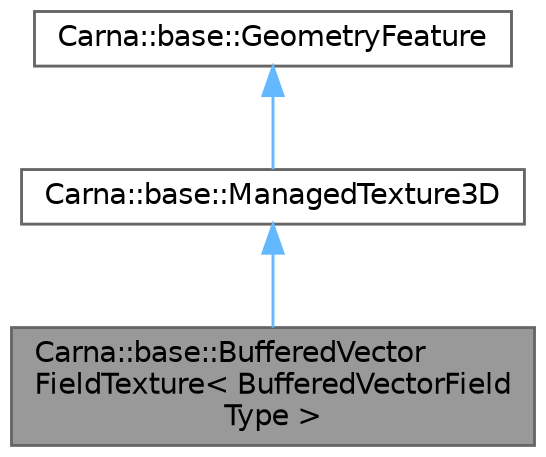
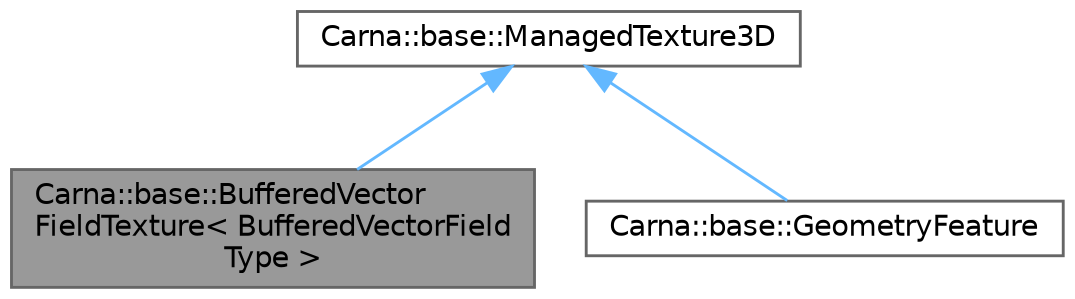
  digraph {
    node [color=gray40 fillcolor=white fontname=Helvetica fontsize=10 shape=box style=filled]
    edge [color=steelblue1 dir=back fontname=Helvetica fontsize=10 labelfontname=Helvetica labelfontsize=10 style=solid]
    n1 [fillcolor=grey60 fontcolor=black height=0.2 label="Carna::base::BufferedVector\lFieldTexture\< BufferedVectorField\lType \>" width=0.4]
    n2 [height=0.2 label="Carna::base::ManagedTexture3D" width=0.4]
    n3 [height=0.2 label="Carna::base::GeometryFeature" width=0.4]
    n2 -> n1
-   n3 -> n2
+   n2 -> n3
  }
